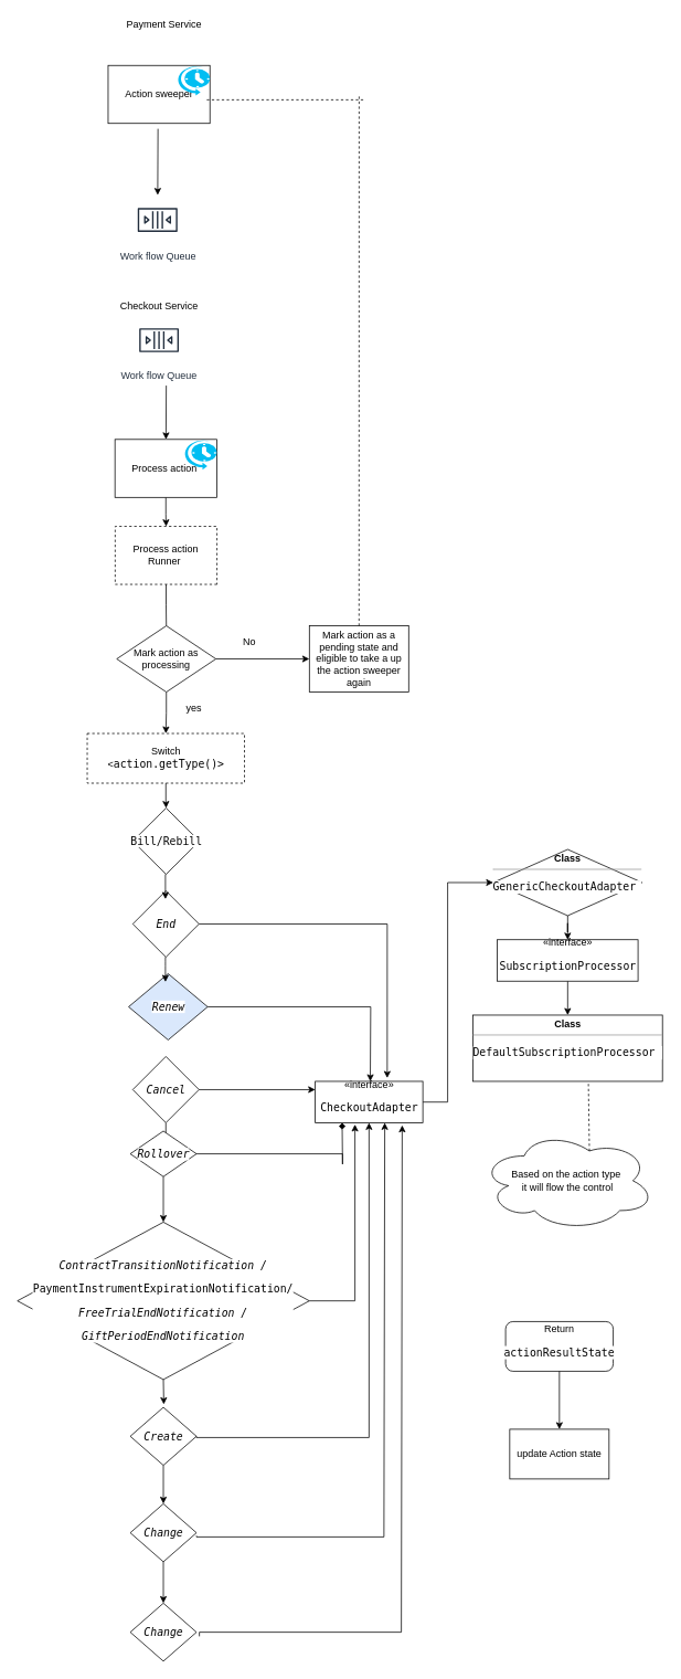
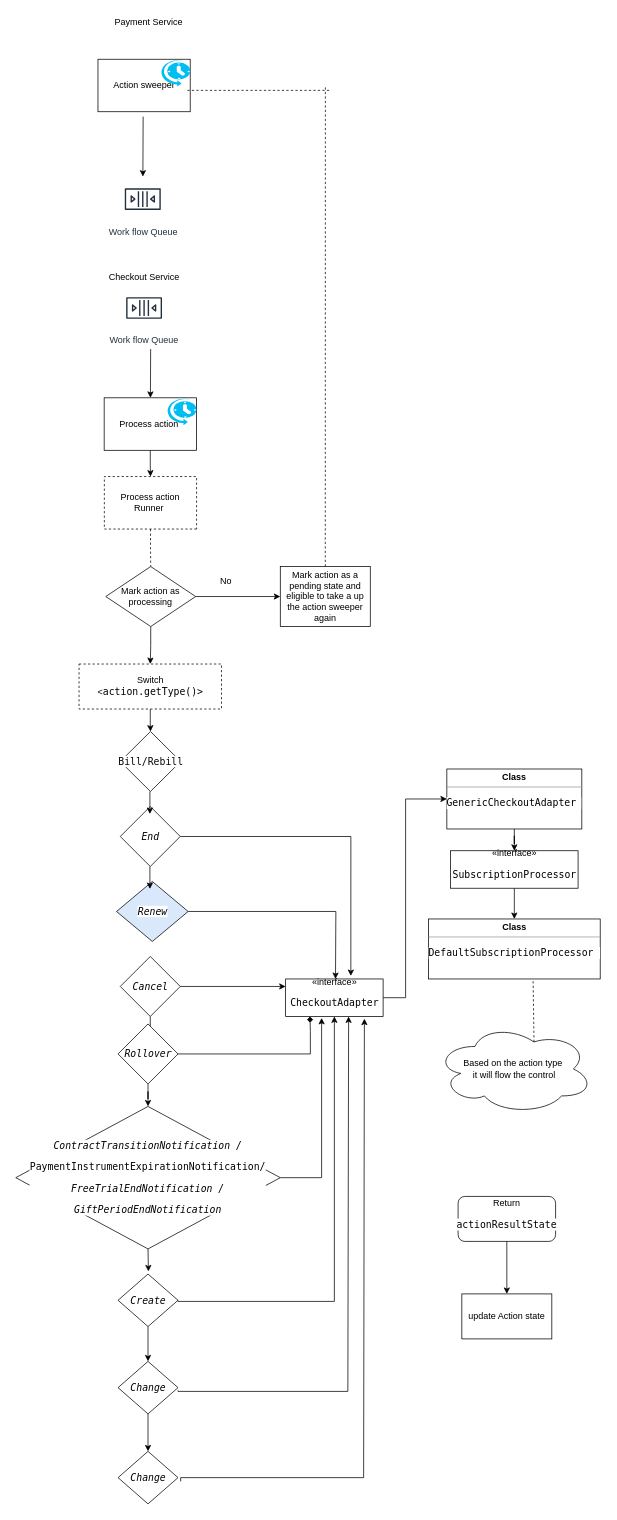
  <mxCell id="0" />
  <mxCell id="1" parent="0" />
  <mxCell id="2" style="edgeStyle=orthogonalEdgeStyle;rounded=0;orthogonalLoop=1;jettySize=auto;html=1;exitX=0.5;exitY=1;exitDx=0;exitDy=0;" parent="1" source="3" edge="1"><mxGeometry relative="1" as="geometry"><mxPoint x="197" y="1695" as="targetPoint" /></mxGeometry></mxCell>
  <mxCell id="3" value="&lt;pre style=&quot;background-color: rgb(255 , 255 , 255) ; font-family: &amp;#34;jetbrains mono&amp;#34; , monospace ; font-size: 9.8pt&quot;&gt;&lt;pre style=&quot;font-family: &amp;#34;jetbrains mono&amp;#34; , monospace ; font-size: 9.8pt&quot;&gt;&lt;pre style=&quot;font-family: &amp;#34;jetbrains mono&amp;#34; , monospace ; font-size: 9.8pt&quot;&gt;&lt;pre style=&quot;font-family: &amp;#34;jetbrains mono&amp;#34; , monospace ; font-size: 9.8pt&quot;&gt;&lt;span style=&quot;font-style: italic&quot;&gt;ContractTransitionNotification /&lt;/span&gt;&lt;/pre&gt;&lt;/pre&gt;&lt;pre style=&quot;font-family: &amp;#34;jetbrains mono&amp;#34; , monospace ; font-size: 9.8pt&quot;&gt;PaymentInstrumentExpirationNotification/&lt;/pre&gt;&lt;pre style=&quot;font-family: &amp;#34;jetbrains mono&amp;#34; , monospace ; font-size: 9.8pt&quot;&gt;&lt;pre style=&quot;font-family: &amp;#34;jetbrains mono&amp;#34; , monospace ; font-size: 9.8pt&quot;&gt;&lt;span style=&quot;font-style: italic&quot;&gt;FreeTrialEndNotification /&lt;/span&gt;&lt;/pre&gt;&lt;pre style=&quot;font-family: &amp;#34;jetbrains mono&amp;#34; , monospace ; font-size: 9.8pt&quot;&gt;&lt;pre style=&quot;font-family: &amp;#34;jetbrains mono&amp;#34; , monospace ; font-size: 9.8pt&quot;&gt;&lt;span style=&quot;font-style: italic&quot;&gt;GiftPeriodEndNotification&lt;/span&gt;&lt;/pre&gt;&lt;/pre&gt;&lt;/pre&gt;&lt;/pre&gt;&lt;/pre&gt;" style="rhombus;whiteSpace=wrap;html=1;" parent="1" vertex="1"><mxGeometry x="20.13" y="1475" width="352.75" height="190" as="geometry" /></mxCell>
  <mxCell id="4" value="Action sweeper" style="rounded=0;whiteSpace=wrap;html=1;direction=west;" parent="1" vertex="1"><mxGeometry x="129.75" y="78.5" width="123" height="70" as="geometry" /></mxCell>
  <mxCell id="5" value="Work flow Queue" style="outlineConnect=0;fontColor=#232F3E;gradientColor=none;strokeColor=#232F3E;fillColor=#ffffff;dashed=0;verticalLabelPosition=bottom;verticalAlign=top;align=center;html=1;fontSize=12;fontStyle=0;aspect=fixed;shape=mxgraph.aws4.resourceIcon;resIcon=mxgraph.aws4.queue;" parent="1" vertex="1"><mxGeometry x="159.5" y="235" width="60" height="60" as="geometry" /></mxCell>
  <mxCell id="6" value="Payment Service" style="text;html=1;align=center;verticalAlign=middle;resizable=0;points=[];autosize=1;" parent="1" vertex="1"><mxGeometry x="141.5" y="20" width="110" height="20" as="geometry" /></mxCell>
  <mxCell id="7" value="" style="verticalLabelPosition=bottom;html=1;verticalAlign=top;align=center;strokeColor=none;fillColor=#00BEF2;shape=mxgraph.azure.scheduler;pointerEvents=1;" parent="1" vertex="1"><mxGeometry x="212.75" y="78.5" width="40" height="36.5" as="geometry" /></mxCell>
  <mxCell id="8" value="Work flow Queue" style="outlineConnect=0;fontColor=#232F3E;gradientColor=none;strokeColor=#232F3E;fillColor=#ffffff;dashed=0;verticalLabelPosition=bottom;verticalAlign=top;align=center;html=1;fontSize=12;fontStyle=0;aspect=fixed;shape=mxgraph.aws4.resourceIcon;resIcon=mxgraph.aws4.queue;" parent="1" vertex="1"><mxGeometry x="161.38" y="380.38" width="59.75" height="59.75" as="geometry" /></mxCell>
  <mxCell id="9" value="Checkout Service" style="text;html=1;align=center;verticalAlign=middle;resizable=0;points=[];autosize=1;" parent="1" vertex="1"><mxGeometry x="136.25" y="360.38" width="110" height="20" as="geometry" /></mxCell>
  <mxCell id="10" value="" style="edgeStyle=orthogonalEdgeStyle;rounded=0;orthogonalLoop=1;jettySize=auto;html=1;" parent="1" source="11" target="14" edge="1"><mxGeometry relative="1" as="geometry" /></mxCell>
  <mxCell id="11" value="&lt;span&gt;Process action&amp;nbsp;&lt;/span&gt;" style="rounded=0;whiteSpace=wrap;html=1;direction=west;" parent="1" vertex="1"><mxGeometry x="138" y="530" width="123" height="70" as="geometry" /></mxCell>
  <mxCell id="12" value="" style="endArrow=classic;html=1;" parent="1" target="11" edge="1"><mxGeometry width="50" height="50" relative="1" as="geometry"><mxPoint x="200" y="465" as="sourcePoint" /><mxPoint x="253" y="430" as="targetPoint" /></mxGeometry></mxCell>
  <mxCell id="13" value="" style="verticalLabelPosition=bottom;html=1;verticalAlign=top;align=center;strokeColor=none;fillColor=#00BEF2;shape=mxgraph.azure.scheduler;pointerEvents=1;" parent="1" vertex="1"><mxGeometry x="221" y="530" width="40" height="36.5" as="geometry" /></mxCell>
  <mxCell id="14" value="&lt;span&gt;Process action Runner&amp;nbsp;&lt;/span&gt;" style="rounded=0;whiteSpace=wrap;html=1;direction=west;dashed=1;" parent="1" vertex="1"><mxGeometry x="138.25" y="635" width="123" height="70" as="geometry" /></mxCell>
  <mxCell id="15" value="" style="edgeStyle=orthogonalEdgeStyle;rounded=0;orthogonalLoop=1;jettySize=auto;html=1;" parent="1" source="16" target="17" edge="1"><mxGeometry relative="1" as="geometry" /></mxCell>
  <mxCell id="16" value="Switch&lt;br&gt;&amp;lt;&lt;span style=&quot;font-family: &amp;#34;jetbrains mono&amp;#34; , monospace ; font-size: 9.8pt&quot;&gt;action&lt;/span&gt;&lt;span style=&quot;background-color: rgb(255 , 255 , 255) ; font-family: &amp;#34;jetbrains mono&amp;#34; , monospace ; font-size: 9.8pt&quot;&gt;.getType()&amp;gt;&lt;/span&gt;" style="rounded=0;whiteSpace=wrap;html=1;dashed=1;" parent="1" vertex="1"><mxGeometry x="104.5" y="885" width="190" height="60" as="geometry" /></mxCell>
  <mxCell id="17" value="&lt;pre style=&quot;background-color: #ffffff ; color: #080808 ; font-family: &amp;#34;jetbrains mono&amp;#34; , monospace ; font-size: 9.8pt&quot;&gt;Bill/Rebill&lt;/pre&gt;" style="rhombus;whiteSpace=wrap;html=1;" parent="1" vertex="1"><mxGeometry x="159.5" y="975" width="80.5" height="80" as="geometry" /></mxCell>
  <mxCell id="18" style="edgeStyle=orthogonalEdgeStyle;rounded=0;orthogonalLoop=1;jettySize=auto;html=1;entryX=0.669;entryY=-0.08;entryDx=0;entryDy=0;entryPerimeter=0;" parent="1" source="19" target="34" edge="1"><mxGeometry relative="1" as="geometry" /></mxCell>
  <mxCell id="19" value="&lt;pre style=&quot;background-color: rgb(255 , 255 , 255) ; font-family: &amp;#34;jetbrains mono&amp;#34; , monospace ; font-size: 9.8pt&quot;&gt;&lt;span style=&quot;font-style: italic&quot;&gt;End&lt;/span&gt;&lt;/pre&gt;" style="rhombus;whiteSpace=wrap;html=1;" parent="1" vertex="1"><mxGeometry x="159.5" y="1075" width="80" height="80" as="geometry" /></mxCell>
  <mxCell id="20" value="&lt;pre style=&quot;background-color: rgb(255 , 255 , 255) ; font-family: &amp;#34;jetbrains mono&amp;#34; , monospace ; font-size: 9.8pt&quot;&gt;&lt;span style=&quot;font-style: italic&quot;&gt;Renew&lt;/span&gt;&lt;/pre&gt;" style="rhombus;whiteSpace=wrap;html=1;fillColor=#dae8fc;" parent="1" vertex="1"><mxGeometry x="154.5" y="1175" width="95.5" height="80" as="geometry" /></mxCell>
  <mxCell id="21" value="" style="edgeStyle=orthogonalEdgeStyle;rounded=0;orthogonalLoop=1;jettySize=auto;html=1;" parent="1" source="22" target="24" edge="1"><mxGeometry relative="1" as="geometry" /></mxCell>
  <mxCell id="22" value="&lt;pre style=&quot;background-color: rgb(255 , 255 , 255) ; font-family: &amp;#34;jetbrains mono&amp;#34; , monospace ; font-size: 9.8pt&quot;&gt;&lt;span style=&quot;font-style: italic&quot;&gt;Cancel&lt;/span&gt;&lt;/pre&gt;" style="rhombus;whiteSpace=wrap;html=1;" parent="1" vertex="1"><mxGeometry x="159.5" y="1275" width="80" height="80" as="geometry" /></mxCell>
  <mxCell id="23" value="" style="edgeStyle=orthogonalEdgeStyle;rounded=0;orthogonalLoop=1;jettySize=auto;html=1;" parent="1" source="24" target="3" edge="1"><mxGeometry relative="1" as="geometry" /></mxCell>
- <mxCell id="24" value="&lt;pre style=&quot;background-color: rgb(255 , 255 , 255) ; font-family: &amp;#34;jetbrains mono&amp;#34; , monospace ; font-size: 9.8pt&quot;&gt;&lt;pre style=&quot;font-family: &amp;#34;jetbrains mono&amp;#34; , monospace ; font-size: 9.8pt&quot;&gt;&lt;span style=&quot;font-style: italic&quot;&gt;Rollover&lt;/span&gt;&lt;/pre&gt;&lt;/pre&gt;" style="rhombus;whiteSpace=wrap;html=1;" parent="1" vertex="1"><mxGeometry x="156.5" y="1365" width="80" height="55" as="geometry" /></mxCell>
+ <mxCell id="24" value="&lt;pre style=&quot;background-color: rgb(255 , 255 , 255) ; font-family: &amp;#34;jetbrains mono&amp;#34; , monospace ; font-size: 9.8pt&quot;&gt;&lt;pre style=&quot;font-family: &amp;#34;jetbrains mono&amp;#34; , monospace ; font-size: 9.8pt&quot;&gt;&lt;span style=&quot;font-style: italic&quot;&gt;Rollover&lt;/span&gt;&lt;/pre&gt;&lt;/pre&gt;" style="rhombus;whiteSpace=wrap;html=1;" parent="1" vertex="1"><mxGeometry x="156.5" y="1365" width="80" height="80" as="geometry" /></mxCell>
  <mxCell id="25" value="" style="edgeStyle=orthogonalEdgeStyle;rounded=0;orthogonalLoop=1;jettySize=auto;html=1;" parent="1" source="26" target="28" edge="1"><mxGeometry relative="1" as="geometry" /></mxCell>
  <mxCell id="26" value="&lt;pre style=&quot;background-color: rgb(255 , 255 , 255) ; font-family: &amp;#34;jetbrains mono&amp;#34; , monospace ; font-size: 9.8pt&quot;&gt;&lt;pre style=&quot;font-family: &amp;#34;jetbrains mono&amp;#34; , monospace ; font-size: 9.8pt&quot;&gt;&lt;pre style=&quot;font-family: &amp;#34;jetbrains mono&amp;#34; , monospace ; font-size: 9.8pt&quot;&gt;&lt;span style=&quot;font-style: italic&quot;&gt;Create&lt;/span&gt;&lt;/pre&gt;&lt;/pre&gt;&lt;/pre&gt;" style="rhombus;whiteSpace=wrap;html=1;" parent="1" vertex="1"><mxGeometry x="156.5" y="1698.5" width="80" height="70" as="geometry" /></mxCell>
  <mxCell id="27" value="" style="edgeStyle=orthogonalEdgeStyle;rounded=0;orthogonalLoop=1;jettySize=auto;html=1;" parent="1" source="28" target="32" edge="1"><mxGeometry relative="1" as="geometry" /></mxCell>
  <mxCell id="28" value="&lt;pre style=&quot;background-color: rgb(255 , 255 , 255) ; font-family: &amp;#34;jetbrains mono&amp;#34; , monospace ; font-size: 9.8pt&quot;&gt;&lt;pre style=&quot;font-family: &amp;#34;jetbrains mono&amp;#34; , monospace ; font-size: 9.8pt&quot;&gt;&lt;pre style=&quot;font-family: &amp;#34;jetbrains mono&amp;#34; , monospace ; font-size: 9.8pt&quot;&gt;&lt;pre style=&quot;font-family: &amp;#34;jetbrains mono&amp;#34; , monospace ; font-size: 9.8pt&quot;&gt;&lt;span style=&quot;font-style: italic&quot;&gt;Change&lt;/span&gt;&lt;/pre&gt;&lt;/pre&gt;&lt;/pre&gt;&lt;/pre&gt;" style="rhombus;whiteSpace=wrap;html=1;" parent="1" vertex="1"><mxGeometry x="156.5" y="1815" width="80" height="70" as="geometry" /></mxCell>
  <mxCell id="29" value="" style="endArrow=classic;html=1;" parent="1" edge="1"><mxGeometry width="50" height="50" relative="1" as="geometry"><mxPoint x="199" y="1055" as="sourcePoint" /><mxPoint x="199" y="1085" as="targetPoint" /></mxGeometry></mxCell>
  <mxCell id="30" value="" style="endArrow=classic;html=1;" parent="1" edge="1"><mxGeometry width="50" height="50" relative="1" as="geometry"><mxPoint x="199" y="1155" as="sourcePoint" /><mxPoint x="199" y="1185" as="targetPoint" /><Array as="points"><mxPoint x="199" y="1165" /></Array></mxGeometry></mxCell>
  <mxCell id="31" value="" style="endArrow=classic;html=1;" parent="1" target="5" edge="1"><mxGeometry width="50" height="50" relative="1" as="geometry"><mxPoint x="190" y="155" as="sourcePoint" /><mxPoint x="280" y="245" as="targetPoint" /></mxGeometry></mxCell>
  <mxCell id="32" value="&lt;pre style=&quot;background-color: rgb(255 , 255 , 255) ; font-family: &amp;#34;jetbrains mono&amp;#34; , monospace ; font-size: 9.8pt&quot;&gt;&lt;pre style=&quot;font-family: &amp;#34;jetbrains mono&amp;#34; , monospace ; font-size: 9.8pt&quot;&gt;&lt;pre style=&quot;font-family: &amp;#34;jetbrains mono&amp;#34; , monospace ; font-size: 9.8pt&quot;&gt;&lt;pre style=&quot;font-family: &amp;#34;jetbrains mono&amp;#34; , monospace ; font-size: 9.8pt&quot;&gt;&lt;span style=&quot;font-style: italic&quot;&gt;Change&lt;/span&gt;&lt;/pre&gt;&lt;/pre&gt;&lt;/pre&gt;&lt;/pre&gt;" style="rhombus;whiteSpace=wrap;html=1;" parent="1" vertex="1"><mxGeometry x="156.5" y="1935" width="80" height="70" as="geometry" /></mxCell>
  <mxCell id="33" value="" style="edgeStyle=orthogonalEdgeStyle;rounded=0;orthogonalLoop=1;jettySize=auto;html=1;" parent="1" source="34" target="36" edge="1"><mxGeometry relative="1" as="geometry"><Array as="points"><mxPoint x="540" y="1330" /><mxPoint x="540" y="1065" /></Array></mxGeometry></mxCell>
  <mxCell id="34" value="«interface»&lt;br&gt;&lt;pre style=&quot;background-color: #ffffff ; color: #080808 ; font-family: &amp;#34;jetbrains mono&amp;#34; , monospace ; font-size: 9.8pt&quot;&gt;&lt;span style=&quot;color: #000000&quot;&gt;CheckoutAdapter&lt;/span&gt;&lt;/pre&gt;" style="html=1;strokeColor=#000000;" parent="1" vertex="1"><mxGeometry x="380" y="1305" width="130" height="50" as="geometry" /></mxCell>
  <mxCell id="35" value="" style="edgeStyle=orthogonalEdgeStyle;rounded=0;orthogonalLoop=1;jettySize=auto;html=1;" parent="1" source="36" target="38" edge="1"><mxGeometry relative="1" as="geometry" /></mxCell>
- <mxCell id="36" value="&lt;p style=&quot;margin: 0px ; margin-top: 4px ; text-align: center&quot;&gt;&lt;b&gt;Class&lt;/b&gt;&lt;/p&gt;&lt;hr size=&quot;1&quot;&gt;&lt;div style=&quot;height: 2px&quot;&gt;&lt;pre style=&quot;background-color: #ffffff ; color: #080808 ; font-family: &amp;#34;jetbrains mono&amp;#34; , monospace ; font-size: 9.8pt&quot;&gt;&lt;span style=&quot;color: #000000&quot;&gt;GenericCheckoutAdapter&lt;/span&gt;&lt;/pre&gt;&lt;/div&gt;" style="rhombus;verticalAlign=top;align=left;overflow=fill;fontSize=12;fontFamily=Helvetica;html=1;strokeColor=#000000;" parent="1" vertex="1"><mxGeometry x="595" y="1025" width="180" height="80" as="geometry" /></mxCell>
+ <mxCell id="36" value="&lt;p style=&quot;margin: 0px ; margin-top: 4px ; text-align: center&quot;&gt;&lt;b&gt;Class&lt;/b&gt;&lt;/p&gt;&lt;hr size=&quot;1&quot;&gt;&lt;div style=&quot;height: 2px&quot;&gt;&lt;pre style=&quot;background-color: #ffffff ; color: #080808 ; font-family: &amp;#34;jetbrains mono&amp;#34; , monospace ; font-size: 9.8pt&quot;&gt;&lt;span style=&quot;color: #000000&quot;&gt;GenericCheckoutAdapter&lt;/span&gt;&lt;/pre&gt;&lt;/div&gt;" style="verticalAlign=top;align=left;overflow=fill;fontSize=12;fontFamily=Helvetica;html=1;strokeColor=#000000;" parent="1" vertex="1"><mxGeometry x="595" y="1025" width="180" height="80" as="geometry" /></mxCell>
  <mxCell id="37" value="" style="edgeStyle=orthogonalEdgeStyle;rounded=0;orthogonalLoop=1;jettySize=auto;html=1;" parent="1" source="38" target="39" edge="1"><mxGeometry relative="1" as="geometry" /></mxCell>
  <mxCell id="38" value="«interface»&lt;br&gt;&lt;pre style=&quot;background-color: #ffffff ; color: #080808 ; font-family: &amp;#34;jetbrains mono&amp;#34; , monospace ; font-size: 9.8pt&quot;&gt;&lt;pre style=&quot;font-family: &amp;#34;jetbrains mono&amp;#34; , monospace ; font-size: 9.8pt&quot;&gt;&lt;span style=&quot;color: #000000&quot;&gt;SubscriptionProcessor&lt;/span&gt;&lt;/pre&gt;&lt;/pre&gt;" style="html=1;strokeColor=#000000;" parent="1" vertex="1"><mxGeometry x="600" y="1134" width="170" height="50" as="geometry" /></mxCell>
  <mxCell id="39" value="&lt;p style=&quot;margin: 0px ; margin-top: 4px ; text-align: center&quot;&gt;&lt;b&gt;Class&lt;/b&gt;&lt;/p&gt;&lt;hr size=&quot;1&quot;&gt;&lt;div style=&quot;height: 2px&quot;&gt;&lt;pre style=&quot;background-color: #ffffff ; color: #080808 ; font-family: &amp;#34;jetbrains mono&amp;#34; , monospace ; font-size: 9.8pt&quot;&gt;&lt;pre style=&quot;font-family: &amp;#34;jetbrains mono&amp;#34; , monospace ; font-size: 9.8pt&quot;&gt;&lt;span style=&quot;color: #000000&quot;&gt;DefaultSubscriptionProcessor&lt;/span&gt;&lt;/pre&gt;&lt;/pre&gt;&lt;/div&gt;" style="verticalAlign=top;align=left;overflow=fill;fontSize=12;fontFamily=Helvetica;html=1;strokeColor=#000000;" parent="1" vertex="1"><mxGeometry x="570.5" y="1225" width="229" height="80" as="geometry" /></mxCell>
  <mxCell id="40" style="edgeStyle=orthogonalEdgeStyle;rounded=0;orthogonalLoop=1;jettySize=auto;html=1;exitX=1;exitY=0.5;exitDx=0;exitDy=0;" parent="1" source="20" edge="1"><mxGeometry relative="1" as="geometry"><mxPoint x="219.5" y="1205" as="sourcePoint" /><mxPoint x="446.5" y="1305" as="targetPoint" /></mxGeometry></mxCell>
  <mxCell id="41" style="edgeStyle=orthogonalEdgeStyle;rounded=0;orthogonalLoop=1;jettySize=auto;html=1;exitX=1;exitY=0.5;exitDx=0;exitDy=0;" parent="1" edge="1"><mxGeometry relative="1" as="geometry"><mxPoint x="239.5" y="1315" as="sourcePoint" /><mxPoint x="380" y="1315" as="targetPoint" /></mxGeometry></mxCell>
  <mxCell id="42" style="edgeStyle=orthogonalEdgeStyle;rounded=0;orthogonalLoop=1;jettySize=auto;html=1;exitX=1;exitY=0.5;exitDx=0;exitDy=0;entryX=0.25;entryY=1;entryDx=0;entryDy=0;endArrow=diamond;" parent="1" source="24" target="34" edge="1"><mxGeometry relative="1" as="geometry"><mxPoint x="190" y="1395" as="sourcePoint" /><mxPoint x="390" y="1375" as="targetPoint" /><Array as="points"><mxPoint x="413" y="1405" /><mxPoint x="413" y="1375" /></Array></mxGeometry></mxCell>
  <mxCell id="43" style="edgeStyle=orthogonalEdgeStyle;rounded=0;orthogonalLoop=1;jettySize=auto;html=1;exitX=1;exitY=0.5;exitDx=0;exitDy=0;entryX=0.369;entryY=1.04;entryDx=0;entryDy=0;entryPerimeter=0;" parent="1" source="3" target="34" edge="1"><mxGeometry relative="1" as="geometry"><mxPoint x="310" y="1585" as="sourcePoint" /><mxPoint x="367.12" y="1375" as="targetPoint" /><Array as="points"><mxPoint x="428" y="1570" /></Array></mxGeometry></mxCell>
  <mxCell id="44" style="edgeStyle=orthogonalEdgeStyle;rounded=0;orthogonalLoop=1;jettySize=auto;html=1;exitX=1;exitY=0.5;exitDx=0;exitDy=0;entryX=0.5;entryY=1;entryDx=0;entryDy=0;" parent="1" source="26" target="34" edge="1"><mxGeometry relative="1" as="geometry"><mxPoint x="190" y="1735" as="sourcePoint" /><mxPoint x="455" y="1365" as="targetPoint" /><Array as="points"><mxPoint x="237" y="1735" /><mxPoint x="445" y="1735" /></Array></mxGeometry></mxCell>
  <mxCell id="45" style="edgeStyle=orthogonalEdgeStyle;rounded=0;orthogonalLoop=1;jettySize=auto;html=1;exitX=1;exitY=0.5;exitDx=0;exitDy=0;entryX=0.646;entryY=1;entryDx=0;entryDy=0;entryPerimeter=0;" parent="1" target="34" edge="1"><mxGeometry relative="1" as="geometry"><mxPoint x="236.51" y="1853.5" as="sourcePoint" /><mxPoint x="480" y="1395" as="targetPoint" /><Array as="points"><mxPoint x="237" y="1855" /><mxPoint x="463" y="1855" /></Array></mxGeometry></mxCell>
  <mxCell id="46" style="edgeStyle=orthogonalEdgeStyle;rounded=0;orthogonalLoop=1;jettySize=auto;html=1;entryX=0.808;entryY=1.06;entryDx=0;entryDy=0;entryPerimeter=0;" parent="1" target="34" edge="1"><mxGeometry relative="1" as="geometry"><mxPoint x="240" y="1975" as="sourcePoint" /><mxPoint x="484" y="1365" as="targetPoint" /><Array as="points"><mxPoint x="240" y="1970" /><mxPoint x="484" y="1970" /></Array></mxGeometry></mxCell>
  <mxCell id="47" value="" style="edgeStyle=orthogonalEdgeStyle;rounded=0;orthogonalLoop=1;jettySize=auto;html=1;" edge="1" parent="1" source="49" target="16"><mxGeometry relative="1" as="geometry" /></mxCell>
  <mxCell id="48" value="" style="edgeStyle=orthogonalEdgeStyle;rounded=0;orthogonalLoop=1;jettySize=auto;html=1;" edge="1" parent="1" source="49" target="52"><mxGeometry relative="1" as="geometry" /></mxCell>
  <mxCell id="49" value="Mark action as processing" style="rhombus;whiteSpace=wrap;html=1;" vertex="1" parent="1"><mxGeometry x="140.16" y="755" width="119.84" height="80" as="geometry" /></mxCell>
- <mxCell id="50" value="" style="edgeStyle=orthogonalEdgeStyle;rounded=0;orthogonalLoop=1;jettySize=auto;html=1;endArrow=none;" edge="1" parent="1" source="14" target="49"><mxGeometry relative="1" as="geometry"><mxPoint x="202" y="705" as="sourcePoint" /><mxPoint x="199.5" y="885" as="targetPoint" /></mxGeometry></mxCell>
- <mxCell id="51" value="yes" style="text;html=1;align=center;verticalAlign=middle;resizable=0;points=[];autosize=1;strokeColor=none;" vertex="1" parent="1"><mxGeometry x="217.75" y="845" width="30" height="20" as="geometry" /></mxCell>
+ <mxCell id="50" value="" style="edgeStyle=orthogonalEdgeStyle;rounded=0;orthogonalLoop=1;jettySize=auto;html=1;endArrow=none;dashed=1;" edge="1" parent="1" source="14" target="49"><mxGeometry relative="1" as="geometry"><mxPoint x="202" y="705" as="sourcePoint" /><mxPoint x="199.5" y="885" as="targetPoint" /></mxGeometry></mxCell>
  <mxCell id="52" value="Mark action as a pending state and eligible to take a up the action sweeper again" style="rounded=0;whiteSpace=wrap;html=1;" vertex="1" parent="1"><mxGeometry x="372.88" y="755" width="120" height="80" as="geometry" /></mxCell>
  <mxCell id="53" value="No" style="text;html=1;align=center;verticalAlign=middle;resizable=0;points=[];autosize=1;strokeColor=none;" vertex="1" parent="1"><mxGeometry x="285" y="765" width="30" height="20" as="geometry" /></mxCell>
  <mxCell id="54" value="" style="endArrow=none;dashed=1;html=1;exitX=0.5;exitY=0;exitDx=0;exitDy=0;" edge="1" parent="1" source="52"><mxGeometry width="50" height="50" relative="1" as="geometry"><mxPoint x="330" y="825" as="sourcePoint" /><mxPoint x="433" y="115" as="targetPoint" /></mxGeometry></mxCell>
  <mxCell id="55" value="" style="endArrow=none;dashed=1;html=1;exitX=0.906;exitY=1.137;exitDx=0;exitDy=0;exitPerimeter=0;" edge="1" parent="1" source="7"><mxGeometry width="50" height="50" relative="1" as="geometry"><mxPoint x="260" y="145" as="sourcePoint" /><mxPoint x="440" y="120" as="targetPoint" /></mxGeometry></mxCell>
  <mxCell id="56" value="Based on the action type&amp;nbsp;&lt;br&gt;it will flow the control" style="ellipse;shape=cloud;whiteSpace=wrap;html=1;" vertex="1" parent="1"><mxGeometry x="580" y="1365" width="210" height="120" as="geometry" /></mxCell>
  <mxCell id="57" value="" style="endArrow=none;dashed=1;html=1;exitX=0.625;exitY=0.2;exitDx=0;exitDy=0;exitPerimeter=0;" edge="1" parent="1" source="56"><mxGeometry width="50" height="50" relative="1" as="geometry"><mxPoint x="660" y="1355" as="sourcePoint" /><mxPoint x="710" y="1305" as="targetPoint" /></mxGeometry></mxCell>
  <mxCell id="58" value="Return&lt;br&gt;&lt;pre style=&quot;background-color: #ffffff ; color: #080808 ; font-family: &amp;#34;jetbrains mono&amp;#34; , monospace ; font-size: 9.8pt&quot;&gt;&lt;span style=&quot;color: #000000&quot;&gt;actionResultState&lt;/span&gt;&lt;/pre&gt;" style="rounded=1;whiteSpace=wrap;html=1;" vertex="1" parent="1"><mxGeometry x="610" y="1595" width="130" height="60" as="geometry" /></mxCell>
  <mxCell id="59" value="" style="endArrow=classic;html=1;exitX=0.5;exitY=1;exitDx=0;exitDy=0;" edge="1" parent="1" source="58"><mxGeometry width="50" height="50" relative="1" as="geometry"><mxPoint x="670" y="1665" as="sourcePoint" /><mxPoint x="675" y="1725" as="targetPoint" /></mxGeometry></mxCell>
  <mxCell id="60" value="update Action state" style="rounded=0;whiteSpace=wrap;html=1;" vertex="1" parent="1"><mxGeometry x="615" y="1725" width="120" height="60" as="geometry" /></mxCell>
